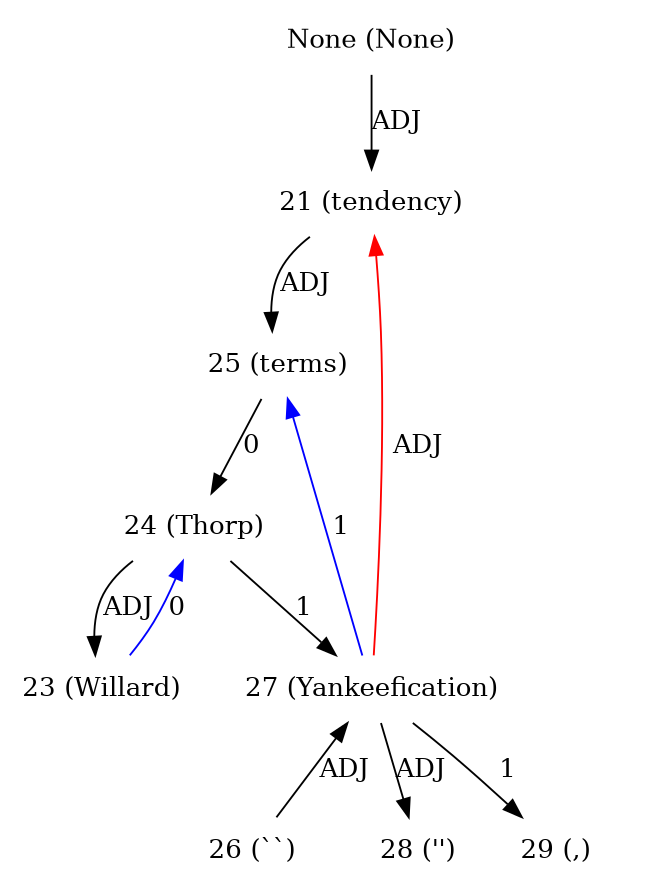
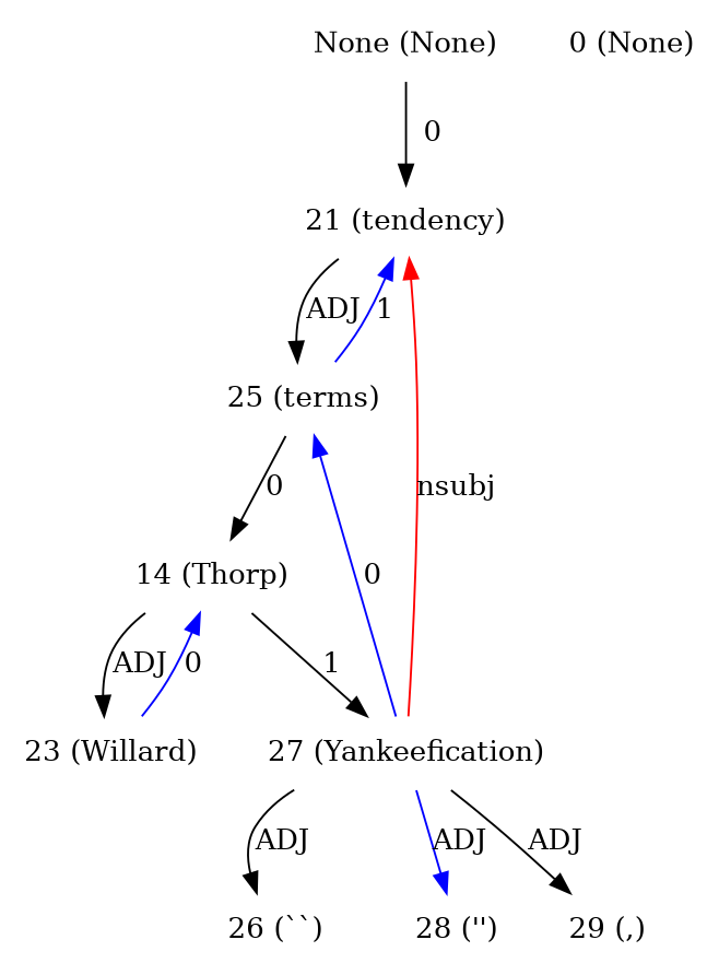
  digraph {
    node [shape=plaintext]
    edge [dir=forward]
    n1 [label="None (None)"]
    n2 [label="21 (tendency)"]
    n3 [label="25 (terms)"]
-   n4 [label="24 (Thorp)"]
+   n4 [label="14 (Thorp)"]
+   n5 [label="0 (None)"]
    n6 [label="27 (Yankeefication)"]
    n7 [label="26 (``)"]
    n8 [label="28 ('')"]
    n9 [label="29 (,)"]
    n10 [label="23 (Willard)"]
-   n1 -> n2 [label=ADJ]
+   n1 -> n2 [label=0]
    n2 -> n3 [label=ADJ]
+   n3 -> n2 [color=blue label=1]
    n3 -> n4 [label=0]
    n4 -> n6 [label=1]
    n4 -> n10 [label=ADJ]
-   n6 -> n2 [color=red label=ADJ]
-   n6 -> n3 [color=blue label=1]
-   n7 -> n6 [label=ADJ]
-   n6 -> n8 [label=ADJ]
-   n6 -> n9 [label=1]
+   n6 -> n2 [color=red label=nsubj]
+   n6 -> n3 [color=blue label=0]
+   n6 -> n7 [label=ADJ]
+   n6 -> n8 [label=ADJ color=blue]
+   n6 -> n9 [label=ADJ]
    n10 -> n4 [color=blue label=0]
  }
